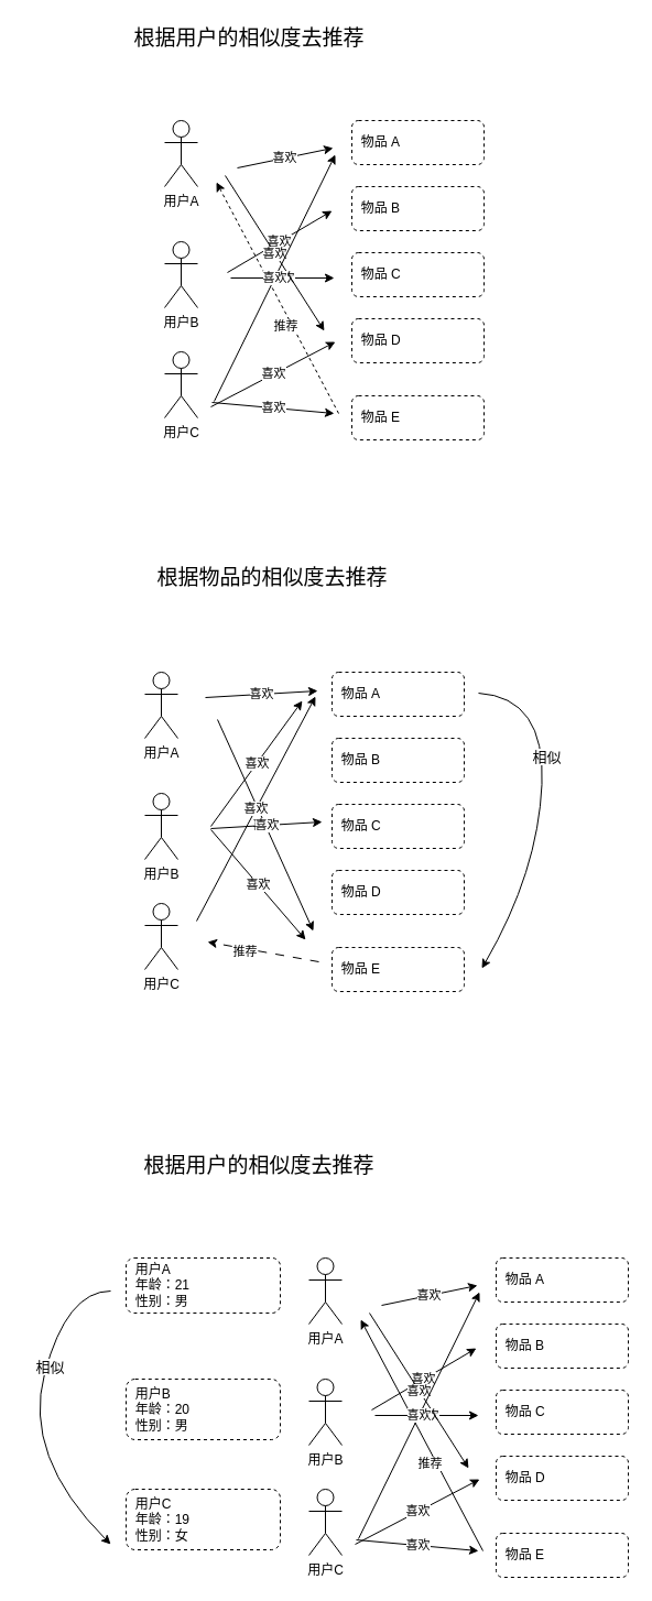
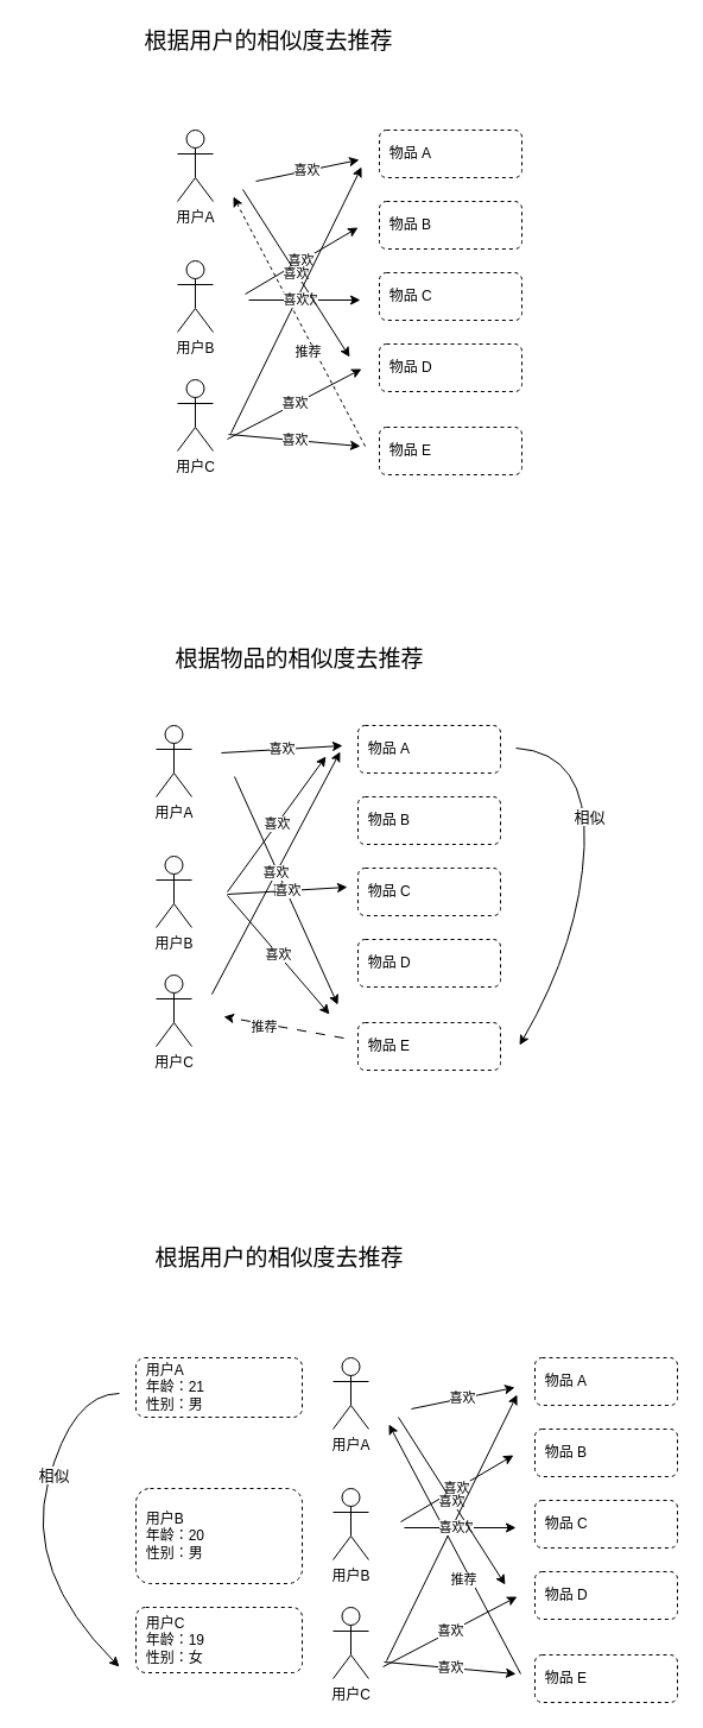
  <mxCell id="0" />
  <mxCell id="1" parent="0" />
  <mxCell id="2" value="用户A" style="shape=umlActor;verticalLabelPosition=bottom;verticalAlign=top;html=1;outlineConnect=0;" vertex="1" parent="1"><mxGeometry x="149" y="109" width="30" height="60" as="geometry" /></mxCell>
  <mxCell id="3" value="用户B" style="shape=umlActor;verticalLabelPosition=bottom;verticalAlign=top;html=1;outlineConnect=0;" vertex="1" parent="1"><mxGeometry x="149" y="219" width="30" height="60" as="geometry" /></mxCell>
  <mxCell id="4" value="用户C" style="shape=umlActor;verticalLabelPosition=bottom;verticalAlign=top;html=1;outlineConnect=0;" vertex="1" parent="1"><mxGeometry x="149" y="319" width="30" height="60" as="geometry" /></mxCell>
  <mxCell id="5" value="&amp;nbsp; 物品 A" style="rounded=1;whiteSpace=wrap;html=1;dashed=1;align=left;" vertex="1" parent="1"><mxGeometry x="319" y="109" width="120" height="40" as="geometry" /></mxCell>
  <mxCell id="6" value="&amp;nbsp; 物品 B" style="rounded=1;whiteSpace=wrap;html=1;dashed=1;align=left;" vertex="1" parent="1"><mxGeometry x="319" y="169" width="120" height="40" as="geometry" /></mxCell>
  <mxCell id="7" value="&amp;nbsp; 物品 C" style="rounded=1;whiteSpace=wrap;html=1;dashed=1;align=left;" vertex="1" parent="1"><mxGeometry x="319" y="229" width="120" height="40" as="geometry" /></mxCell>
  <mxCell id="8" value="&amp;nbsp; 物品 D" style="rounded=1;whiteSpace=wrap;html=1;dashed=1;align=left;" vertex="1" parent="1"><mxGeometry x="319" y="289" width="120" height="40" as="geometry" /></mxCell>
  <mxCell id="9" value="&amp;nbsp; 物品 E" style="rounded=1;whiteSpace=wrap;html=1;dashed=1;align=left;" vertex="1" parent="1"><mxGeometry x="319" y="359" width="120" height="40" as="geometry" /></mxCell>
  <mxCell id="10" value="喜欢" style="endArrow=classic;html=1;rounded=0;" edge="1" parent="1"><mxGeometry width="50" height="50" relative="1" as="geometry"><mxPoint x="215" y="152" as="sourcePoint" /><mxPoint x="302" y="134" as="targetPoint" /></mxGeometry></mxCell>
  <mxCell id="11" value="根据用户的相似度去推荐" style="text;html=1;strokeColor=none;fillColor=none;align=center;verticalAlign=middle;whiteSpace=wrap;rounded=0;fontSize=19;" vertex="1" parent="1"><mxGeometry x="94" y="20" width="264" height="30" as="geometry" /></mxCell>
  <mxCell id="12" value="喜欢" style="endArrow=classic;html=1;rounded=0;" edge="1" parent="1"><mxGeometry width="50" height="50" relative="1" as="geometry"><mxPoint x="206" y="247" as="sourcePoint" /><mxPoint x="301" y="191" as="targetPoint" /></mxGeometry></mxCell>
  <mxCell id="13" value="喜欢" style="endArrow=classic;html=1;rounded=0;" edge="1" parent="1"><mxGeometry width="50" height="50" relative="1" as="geometry"><mxPoint x="209" y="252" as="sourcePoint" /><mxPoint x="303" y="252" as="targetPoint" /></mxGeometry></mxCell>
  <mxCell id="14" value="推荐" style="endArrow=classic;html=1;rounded=0;dashed=1;" edge="1" parent="1"><mxGeometry x="-0.223" y="6" width="50" height="50" relative="1" as="geometry"><mxPoint x="307" y="375" as="sourcePoint" /><mxPoint x="196" y="165" as="targetPoint" /><mxPoint as="offset" /></mxGeometry></mxCell>
  <mxCell id="15" value="用户A" style="shape=umlActor;verticalLabelPosition=bottom;verticalAlign=top;html=1;outlineConnect=0;" vertex="1" parent="1"><mxGeometry x="131" y="610" width="30" height="60" as="geometry" /></mxCell>
  <mxCell id="16" value="用户B" style="shape=umlActor;verticalLabelPosition=bottom;verticalAlign=top;html=1;outlineConnect=0;" vertex="1" parent="1"><mxGeometry x="131" y="720" width="30" height="60" as="geometry" /></mxCell>
  <mxCell id="17" value="用户C" style="shape=umlActor;verticalLabelPosition=bottom;verticalAlign=top;html=1;outlineConnect=0;" vertex="1" parent="1"><mxGeometry x="131" y="820" width="30" height="60" as="geometry" /></mxCell>
  <mxCell id="18" value="" style="curved=1;endArrow=classic;html=1;rounded=0;" edge="1" parent="1"><mxGeometry width="50" height="50" relative="1" as="geometry"><mxPoint x="434" y="629" as="sourcePoint" /><mxPoint x="437" y="879" as="targetPoint" /><Array as="points"><mxPoint x="495" y="633" /><mxPoint x="488" y="791" /></Array></mxGeometry></mxCell>
  <mxCell id="19" value="相似" style="edgeLabel;html=1;align=center;verticalAlign=middle;resizable=0;points=[];fontSize=13;" vertex="1" connectable="0" parent="18"><mxGeometry x="-0.286" y="3" relative="1" as="geometry"><mxPoint as="offset" /></mxGeometry></mxCell>
  <mxCell id="20" value="&amp;nbsp; 物品 A" style="rounded=1;whiteSpace=wrap;html=1;dashed=1;align=left;" vertex="1" parent="1"><mxGeometry x="301" y="610" width="120" height="40" as="geometry" /></mxCell>
  <mxCell id="21" value="&amp;nbsp; 物品 B" style="rounded=1;whiteSpace=wrap;html=1;dashed=1;align=left;" vertex="1" parent="1"><mxGeometry x="301" y="670" width="120" height="40" as="geometry" /></mxCell>
  <mxCell id="22" value="&amp;nbsp; 物品 C" style="rounded=1;whiteSpace=wrap;html=1;dashed=1;align=left;" vertex="1" parent="1"><mxGeometry x="301" y="730" width="120" height="40" as="geometry" /></mxCell>
  <mxCell id="23" value="&amp;nbsp; 物品 D" style="rounded=1;whiteSpace=wrap;html=1;dashed=1;align=left;" vertex="1" parent="1"><mxGeometry x="301" y="790" width="120" height="40" as="geometry" /></mxCell>
  <mxCell id="24" value="&amp;nbsp; 物品 E" style="rounded=1;whiteSpace=wrap;html=1;dashed=1;align=left;" vertex="1" parent="1"><mxGeometry x="301" y="860" width="120" height="40" as="geometry" /></mxCell>
  <mxCell id="25" value="喜欢" style="endArrow=classic;html=1;rounded=0;" edge="1" parent="1"><mxGeometry width="50" height="50" relative="1" as="geometry"><mxPoint x="197" y="653" as="sourcePoint" /><mxPoint x="284" y="845" as="targetPoint" /></mxGeometry></mxCell>
- <mxCell id="26" value="根据物品的相似度去推荐" style="text;html=1;strokeColor=none;fillColor=none;align=center;verticalAlign=middle;whiteSpace=wrap;rounded=0;fontSize=19;" vertex="1" parent="1"><mxGeometry x="115" y="510" width="264" height="30" as="geometry" /></mxCell>
+ <mxCell id="26" value="根据物品的相似度去推荐" style="text;html=1;strokeColor=none;fillColor=none;align=center;verticalAlign=middle;whiteSpace=wrap;rounded=0;fontSize=19;" vertex="1" parent="1"><mxGeometry x="120" y="540" width="264" height="30" as="geometry" /></mxCell>
  <mxCell id="27" value="喜欢" style="endArrow=classic;html=1;rounded=0;" edge="1" parent="1"><mxGeometry width="50" height="50" relative="1" as="geometry"><mxPoint x="178" y="836" as="sourcePoint" /><mxPoint x="286" y="632" as="targetPoint" /></mxGeometry></mxCell>
  <mxCell id="28" value="喜欢" style="endArrow=classic;html=1;rounded=0;" edge="1" parent="1"><mxGeometry width="50" height="50" relative="1" as="geometry"><mxPoint x="191" y="753" as="sourcePoint" /><mxPoint x="277" y="853" as="targetPoint" /></mxGeometry></mxCell>
  <mxCell id="29" value="推荐" style="endArrow=classic;html=1;rounded=0;dashed=1;dashPattern=8 8;" edge="1" parent="1"><mxGeometry x="0.335" y="3" width="50" height="50" relative="1" as="geometry"><mxPoint x="289" y="873" as="sourcePoint" /><mxPoint x="188" y="855" as="targetPoint" /><mxPoint as="offset" /></mxGeometry></mxCell>
  <mxCell id="30" value="喜欢" style="endArrow=classic;html=1;rounded=0;" edge="1" parent="1"><mxGeometry width="50" height="50" relative="1" as="geometry"><mxPoint x="186" y="633" as="sourcePoint" /><mxPoint x="288" y="627" as="targetPoint" /></mxGeometry></mxCell>
  <mxCell id="31" value="喜欢" style="endArrow=classic;html=1;rounded=0;" edge="1" parent="1"><mxGeometry width="50" height="50" relative="1" as="geometry"><mxPoint x="191" y="750" as="sourcePoint" /><mxPoint x="274" y="636" as="targetPoint" /></mxGeometry></mxCell>
  <mxCell id="32" value="喜欢" style="endArrow=classic;html=1;rounded=0;" edge="1" parent="1"><mxGeometry width="50" height="50" relative="1" as="geometry"><mxPoint x="191" y="752" as="sourcePoint" /><mxPoint x="292" y="746" as="targetPoint" /></mxGeometry></mxCell>
  <mxCell id="33" value="喜欢" style="endArrow=classic;html=1;rounded=0;" edge="1" parent="1"><mxGeometry width="50" height="50" relative="1" as="geometry"><mxPoint x="204" y="159" as="sourcePoint" /><mxPoint x="294" y="300" as="targetPoint" /></mxGeometry></mxCell>
  <mxCell id="34" value="喜欢" style="endArrow=classic;html=1;rounded=0;" edge="1" parent="1"><mxGeometry width="50" height="50" relative="1" as="geometry"><mxPoint x="191" y="369" as="sourcePoint" /><mxPoint x="304" y="310" as="targetPoint" /></mxGeometry></mxCell>
  <mxCell id="35" value="喜欢" style="endArrow=classic;html=1;rounded=0;" edge="1" parent="1"><mxGeometry width="50" height="50" relative="1" as="geometry"><mxPoint x="194" y="364" as="sourcePoint" /><mxPoint x="304" y="140" as="targetPoint" /></mxGeometry></mxCell>
  <mxCell id="36" value="喜欢" style="endArrow=classic;html=1;rounded=0;" edge="1" parent="1"><mxGeometry width="50" height="50" relative="1" as="geometry"><mxPoint x="192" y="365" as="sourcePoint" /><mxPoint x="303" y="375" as="targetPoint" /></mxGeometry></mxCell>
  <mxCell id="37" value="用户A" style="shape=umlActor;verticalLabelPosition=bottom;verticalAlign=top;html=1;outlineConnect=0;" vertex="1" parent="1"><mxGeometry x="280" y="1142" width="30" height="60" as="geometry" /></mxCell>
  <mxCell id="38" value="&amp;nbsp; 用户A&lt;br&gt;&amp;nbsp; 年龄：21&lt;br&gt;&amp;nbsp; 性别：男" style="rounded=1;whiteSpace=wrap;html=1;dashed=1;align=left;" vertex="1" parent="1"><mxGeometry x="114" y="1142" width="140" height="50" as="geometry" /></mxCell>
  <mxCell id="39" value="用户B" style="shape=umlActor;verticalLabelPosition=bottom;verticalAlign=top;html=1;outlineConnect=0;" vertex="1" parent="1"><mxGeometry x="280" y="1252" width="30" height="60" as="geometry" /></mxCell>
- <mxCell id="40" value="&amp;nbsp; 用户B&lt;br&gt;&amp;nbsp; 年龄：20&lt;br&gt;&amp;nbsp; 性别：男" style="rounded=1;whiteSpace=wrap;html=1;dashed=1;align=left;" vertex="1" parent="1"><mxGeometry x="114" y="1252" width="140" height="55" as="geometry" /></mxCell>
+ <mxCell id="40" value="&amp;nbsp; 用户B&lt;br&gt;&amp;nbsp; 年龄：20&lt;br&gt;&amp;nbsp; 性别：男" style="rounded=1;whiteSpace=wrap;html=1;dashed=1;align=left;" vertex="1" parent="1"><mxGeometry x="114" y="1252" width="140" height="80" as="geometry" /></mxCell>
  <mxCell id="41" value="用户C" style="shape=umlActor;verticalLabelPosition=bottom;verticalAlign=top;html=1;outlineConnect=0;" vertex="1" parent="1"><mxGeometry x="280" y="1352" width="30" height="60" as="geometry" /></mxCell>
  <mxCell id="42" value="&amp;nbsp; 用户C&lt;br&gt;&amp;nbsp; 年龄：19&lt;br&gt;&amp;nbsp; 性别：女" style="rounded=1;whiteSpace=wrap;html=1;dashed=1;align=left;" vertex="1" parent="1"><mxGeometry x="114" y="1352" width="140" height="55" as="geometry" /></mxCell>
  <mxCell id="43" value="" style="curved=1;endArrow=classic;html=1;rounded=0;" edge="1" parent="1"><mxGeometry width="50" height="50" relative="1" as="geometry"><mxPoint x="100" y="1172" as="sourcePoint" /><mxPoint x="100" y="1402" as="targetPoint" /><Array as="points"><mxPoint x="60" y="1172" /><mxPoint x="20" y="1322" /></Array></mxGeometry></mxCell>
  <mxCell id="44" value="相似" style="edgeLabel;html=1;align=center;verticalAlign=middle;resizable=0;points=[];fontSize=13;" vertex="1" connectable="0" parent="43"><mxGeometry x="-0.286" y="3" relative="1" as="geometry"><mxPoint as="offset" /></mxGeometry></mxCell>
  <mxCell id="45" value="&amp;nbsp; 物品 A" style="rounded=1;whiteSpace=wrap;html=1;dashed=1;align=left;" vertex="1" parent="1"><mxGeometry x="450" y="1142" width="120" height="40" as="geometry" /></mxCell>
  <mxCell id="46" value="&amp;nbsp; 物品 B" style="rounded=1;whiteSpace=wrap;html=1;dashed=1;align=left;" vertex="1" parent="1"><mxGeometry x="450" y="1202" width="120" height="40" as="geometry" /></mxCell>
  <mxCell id="47" value="&amp;nbsp; 物品 C" style="rounded=1;whiteSpace=wrap;html=1;dashed=1;align=left;" vertex="1" parent="1"><mxGeometry x="450" y="1262" width="120" height="40" as="geometry" /></mxCell>
  <mxCell id="48" value="&amp;nbsp; 物品 D" style="rounded=1;whiteSpace=wrap;html=1;dashed=1;align=left;" vertex="1" parent="1"><mxGeometry x="450" y="1322" width="120" height="40" as="geometry" /></mxCell>
  <mxCell id="49" value="&amp;nbsp; 物品 E" style="rounded=1;whiteSpace=wrap;html=1;dashed=1;align=left;" vertex="1" parent="1"><mxGeometry x="450" y="1392" width="120" height="40" as="geometry" /></mxCell>
  <mxCell id="50" value="喜欢" style="endArrow=classic;html=1;rounded=0;" edge="1" parent="1"><mxGeometry width="50" height="50" relative="1" as="geometry"><mxPoint x="346" y="1185" as="sourcePoint" /><mxPoint x="433" y="1167" as="targetPoint" /></mxGeometry></mxCell>
  <mxCell id="51" value="根据用户的相似度去推荐" style="text;html=1;strokeColor=none;fillColor=none;align=center;verticalAlign=middle;whiteSpace=wrap;rounded=0;fontSize=19;" vertex="1" parent="1"><mxGeometry x="103" y="1044" width="264" height="30" as="geometry" /></mxCell>
  <mxCell id="52" value="喜欢" style="endArrow=classic;html=1;rounded=0;" edge="1" parent="1"><mxGeometry width="50" height="50" relative="1" as="geometry"><mxPoint x="337" y="1280" as="sourcePoint" /><mxPoint x="432" y="1224" as="targetPoint" /></mxGeometry></mxCell>
  <mxCell id="53" value="喜欢" style="endArrow=classic;html=1;rounded=0;" edge="1" parent="1"><mxGeometry width="50" height="50" relative="1" as="geometry"><mxPoint x="340" y="1285" as="sourcePoint" /><mxPoint x="434" y="1285" as="targetPoint" /></mxGeometry></mxCell>
  <mxCell id="54" value="推荐" style="endArrow=classic;html=1;rounded=0;" edge="1" parent="1"><mxGeometry x="-0.223" y="6" width="50" height="50" relative="1" as="geometry"><mxPoint x="438" y="1408" as="sourcePoint" /><mxPoint x="327" y="1198" as="targetPoint" /><mxPoint as="offset" /></mxGeometry></mxCell>
  <mxCell id="55" value="喜欢" style="endArrow=classic;html=1;rounded=0;" edge="1" parent="1"><mxGeometry width="50" height="50" relative="1" as="geometry"><mxPoint x="335" y="1192" as="sourcePoint" /><mxPoint x="425" y="1333" as="targetPoint" /></mxGeometry></mxCell>
  <mxCell id="56" value="喜欢" style="endArrow=classic;html=1;rounded=0;" edge="1" parent="1"><mxGeometry width="50" height="50" relative="1" as="geometry"><mxPoint x="322" y="1402" as="sourcePoint" /><mxPoint x="435" y="1343" as="targetPoint" /></mxGeometry></mxCell>
  <mxCell id="57" value="喜欢" style="endArrow=classic;html=1;rounded=0;" edge="1" parent="1"><mxGeometry width="50" height="50" relative="1" as="geometry"><mxPoint x="325" y="1397" as="sourcePoint" /><mxPoint x="435" y="1173" as="targetPoint" /></mxGeometry></mxCell>
  <mxCell id="58" value="喜欢" style="endArrow=classic;html=1;rounded=0;" edge="1" parent="1"><mxGeometry width="50" height="50" relative="1" as="geometry"><mxPoint x="323" y="1398" as="sourcePoint" /><mxPoint x="434" y="1408" as="targetPoint" /></mxGeometry></mxCell>
